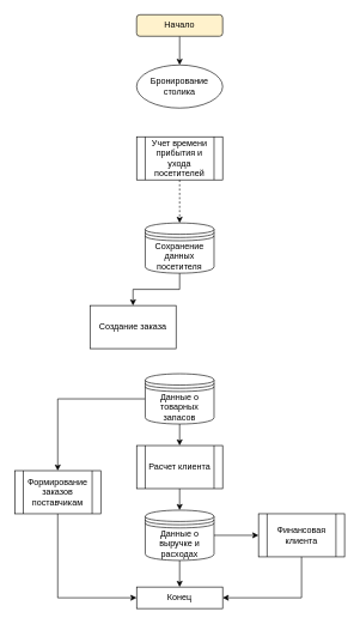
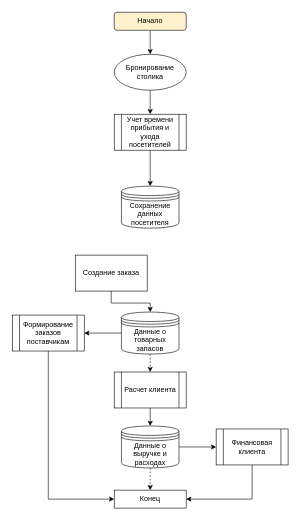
  <mxCell id="0" />
  <mxCell id="1" parent="0" />
  <mxCell id="2" style="edgeStyle=orthogonalEdgeStyle;rounded=0;orthogonalLoop=1;jettySize=auto;html=1;exitX=0.5;exitY=1;exitDx=0;exitDy=0;" edge="1" parent="1" source="3" target="5"><mxGeometry relative="1" as="geometry" /></mxCell>
  <mxCell id="3" value="Начало" style="rounded=1;whiteSpace=wrap;html=1;fillColor=#fff2cc;" vertex="1" parent="1"><mxGeometry x="190" y="20" width="120" height="30" as="geometry" /></mxCell>
+ <mxCell id="4" style="edgeStyle=orthogonalEdgeStyle;rounded=0;orthogonalLoop=1;jettySize=auto;html=1;exitX=0.5;exitY=1;exitDx=0;exitDy=0;" edge="1" parent="1" source="5" target="7"><mxGeometry relative="1" as="geometry" /></mxCell>
  <mxCell id="5" value="Бронирование столика" style="ellipse;whiteSpace=wrap;html=1;fillColor=none;" vertex="1" parent="1"><mxGeometry x="190" y="90" width="120" height="60" as="geometry" /></mxCell>
- <mxCell id="6" style="edgeStyle=orthogonalEdgeStyle;rounded=0;orthogonalLoop=1;jettySize=auto;html=1;exitX=0.5;exitY=1;exitDx=0;exitDy=0;dashed=1;" edge="1" parent="1" source="7" target="9"><mxGeometry relative="1" as="geometry" /></mxCell>
+ <mxCell id="6" style="edgeStyle=orthogonalEdgeStyle;rounded=0;orthogonalLoop=1;jettySize=auto;html=1;exitX=0.5;exitY=1;exitDx=0;exitDy=0;" edge="1" parent="1" source="7" target="9"><mxGeometry relative="1" as="geometry" /></mxCell>
  <mxCell id="7" value="Учет времени прибытия и ухода посетителей" style="shape=process;whiteSpace=wrap;html=1;backgroundOutline=1;fillColor=none;" vertex="1" parent="1"><mxGeometry x="190" y="190" width="120" height="60" as="geometry" /></mxCell>
- <mxCell id="8" style="edgeStyle=orthogonalEdgeStyle;rounded=0;orthogonalLoop=1;jettySize=auto;html=1;exitX=0.5;exitY=1;exitDx=0;exitDy=0;" edge="1" parent="1" source="9" target="11"><mxGeometry relative="1" as="geometry" /></mxCell>
  <mxCell id="9" value="Сохранение данных посетителя" style="shape=datastore;whiteSpace=wrap;html=1;" vertex="1" parent="1"><mxGeometry x="202" y="310" width="96" height="70" as="geometry" /></mxCell>
+ <mxCell id="10" style="edgeStyle=orthogonalEdgeStyle;rounded=0;orthogonalLoop=1;jettySize=auto;html=1;exitX=0.5;exitY=1;exitDx=0;exitDy=0;entryX=0.5;entryY=0;entryDx=0;entryDy=0;" edge="1" parent="1" source="11" target="16"><mxGeometry relative="1" as="geometry" /></mxCell>
  <mxCell id="11" value="Создание заказа" style="rounded=0;whiteSpace=wrap;html=1;fillColor=none;" vertex="1" parent="1"><mxGeometry x="125" y="425" width="120" height="60" as="geometry" /></mxCell>
  <mxCell id="12" style="edgeStyle=orthogonalEdgeStyle;rounded=0;orthogonalLoop=1;jettySize=auto;html=1;exitX=0.5;exitY=1;exitDx=0;exitDy=0;entryX=0;entryY=0.5;entryDx=0;entryDy=0;" edge="1" parent="1" source="13" target="24"><mxGeometry relative="1" as="geometry" /></mxCell>
- <mxCell id="13" value="Формирование заказов поставчикам" style="shape=process;whiteSpace=wrap;html=1;backgroundOutline=1;fillColor=none;" vertex="1" parent="1"><mxGeometry x="20" y="655" width="120" height="60" as="geometry" /></mxCell>
- <mxCell id="14" style="edgeStyle=orthogonalEdgeStyle;rounded=0;orthogonalLoop=1;jettySize=auto;html=1;exitX=0.5;exitY=1;exitDx=0;exitDy=0;entryX=0.5;entryY=0;entryDx=0;entryDy=0;" edge="1" parent="1" source="16" target="18"><mxGeometry relative="1" as="geometry" /></mxCell>
+ <mxCell id="13" value="Формирование заказов поставчикам" style="shape=process;whiteSpace=wrap;html=1;backgroundOutline=1;fillColor=none;" vertex="1" parent="1"><mxGeometry x="20" y="525" width="120" height="60" as="geometry" /></mxCell>
+ <mxCell id="14" style="edgeStyle=orthogonalEdgeStyle;rounded=0;orthogonalLoop=1;jettySize=auto;html=1;exitX=0.5;exitY=1;exitDx=0;exitDy=0;entryX=0.5;entryY=0;entryDx=0;entryDy=0;dashed=1;" edge="1" parent="1" source="16" target="18"><mxGeometry relative="1" as="geometry" /></mxCell>
  <mxCell id="15" style="edgeStyle=orthogonalEdgeStyle;rounded=0;orthogonalLoop=1;jettySize=auto;html=1;exitX=0;exitY=0.5;exitDx=0;exitDy=0;" edge="1" parent="1" source="16" target="13"><mxGeometry relative="1" as="geometry" /></mxCell>
  <mxCell id="16" value="Данные о товарных запасов" style="shape=datastore;whiteSpace=wrap;html=1;" vertex="1" parent="1"><mxGeometry x="202" y="520" width="96" height="70" as="geometry" /></mxCell>
  <mxCell id="17" style="edgeStyle=orthogonalEdgeStyle;rounded=0;orthogonalLoop=1;jettySize=auto;html=1;exitX=0.5;exitY=1;exitDx=0;exitDy=0;entryX=0.5;entryY=0;entryDx=0;entryDy=0;" edge="1" parent="1" source="18" target="21"><mxGeometry relative="1" as="geometry" /></mxCell>
  <mxCell id="18" value="Расчет клиента" style="shape=process;whiteSpace=wrap;html=1;backgroundOutline=1;fillColor=none;" vertex="1" parent="1"><mxGeometry x="190" y="620" width="120" height="60" as="geometry" /></mxCell>
- <mxCell id="19" style="edgeStyle=orthogonalEdgeStyle;rounded=0;orthogonalLoop=1;jettySize=auto;html=1;exitX=0.5;exitY=1;exitDx=0;exitDy=0;entryX=0.5;entryY=0;entryDx=0;entryDy=0;" edge="1" parent="1" source="21" target="24"><mxGeometry relative="1" as="geometry" /></mxCell>
+ <mxCell id="19" style="edgeStyle=orthogonalEdgeStyle;rounded=0;orthogonalLoop=1;jettySize=auto;html=1;exitX=0.5;exitY=1;exitDx=0;exitDy=0;entryX=0.5;entryY=0;entryDx=0;entryDy=0;dashed=1;" edge="1" parent="1" source="21" target="24"><mxGeometry relative="1" as="geometry" /></mxCell>
  <mxCell id="20" style="edgeStyle=orthogonalEdgeStyle;rounded=0;orthogonalLoop=1;jettySize=auto;html=1;exitX=1;exitY=0.5;exitDx=0;exitDy=0;entryX=0;entryY=0.5;entryDx=0;entryDy=0;" edge="1" parent="1" source="21" target="23"><mxGeometry relative="1" as="geometry" /></mxCell>
  <mxCell id="21" value="Данные о выручке и расходах" style="shape=datastore;whiteSpace=wrap;html=1;" vertex="1" parent="1"><mxGeometry x="202" y="710" width="96" height="70" as="geometry" /></mxCell>
  <mxCell id="22" style="edgeStyle=orthogonalEdgeStyle;rounded=0;orthogonalLoop=1;jettySize=auto;html=1;exitX=0.5;exitY=1;exitDx=0;exitDy=0;entryX=1;entryY=0.5;entryDx=0;entryDy=0;" edge="1" parent="1" source="23" target="24"><mxGeometry relative="1" as="geometry" /></mxCell>
  <mxCell id="23" value="Финансовая клиента" style="shape=process;whiteSpace=wrap;html=1;backgroundOutline=1;fillColor=none;" vertex="1" parent="1"><mxGeometry x="360" y="715" width="120" height="60" as="geometry" /></mxCell>
  <mxCell id="24" value="Конец" style="whiteSpace=wrap;html=1;rounded=0;" vertex="1" parent="1"><mxGeometry x="190" y="817" width="120" height="30" as="geometry" /></mxCell>
